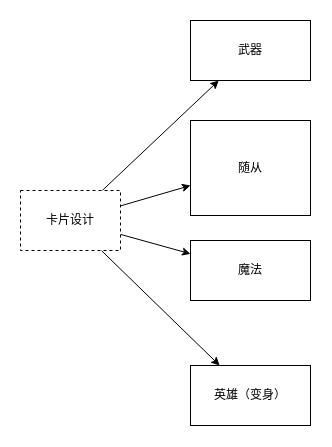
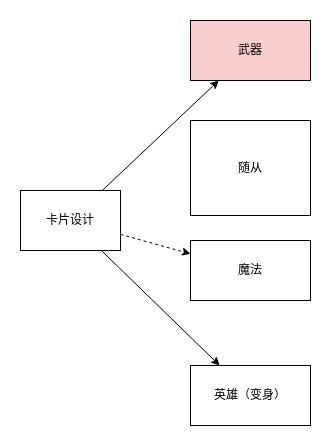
  <mxCell id="0" />
  <mxCell id="1" parent="0" />
- <mxCell id="2" value="" style="edgeStyle=none;html=1;" edge="1" parent="1" source="6" target="7"><mxGeometry relative="1" as="geometry" /></mxCell>
- <mxCell id="3" value="" style="edgeStyle=none;html=1;" edge="1" parent="1" source="6" target="8"><mxGeometry relative="1" as="geometry" /></mxCell>
+ <mxCell id="2" value="" style="edgeStyle=none;html=1;dashed=1;" edge="1" parent="1" source="6" target="7"><mxGeometry relative="1" as="geometry" /></mxCell>
  <mxCell id="4" value="" style="edgeStyle=none;html=1;" edge="1" parent="1" source="6" target="9"><mxGeometry relative="1" as="geometry" /></mxCell>
  <mxCell id="5" value="" style="edgeStyle=none;html=1;" edge="1" parent="1" source="6" target="10"><mxGeometry relative="1" as="geometry" /></mxCell>
- <mxCell id="6" value="卡片设计" style="rounded=0;whiteSpace=wrap;html=1;dashed=1;" vertex="1" parent="1"><mxGeometry x="20" y="190" width="100" height="60" as="geometry" /></mxCell>
+ <mxCell id="6" value="卡片设计" style="rounded=0;whiteSpace=wrap;html=1;" vertex="1" parent="1"><mxGeometry x="20" y="190" width="100" height="60" as="geometry" /></mxCell>
  <mxCell id="7" value="魔法" style="whiteSpace=wrap;html=1;rounded=0;" vertex="1" parent="1"><mxGeometry x="190" y="240" width="120" height="60" as="geometry" /></mxCell>
  <mxCell id="8" value="随从" style="whiteSpace=wrap;html=1;rounded=0;" vertex="1" parent="1"><mxGeometry x="190" y="120" width="120" height="95" as="geometry" /></mxCell>
  <mxCell id="9" value="英雄（变身）" style="whiteSpace=wrap;html=1;rounded=0;" vertex="1" parent="1"><mxGeometry x="190" y="365" width="120" height="60" as="geometry" /></mxCell>
- <mxCell id="10" value="武器" style="whiteSpace=wrap;html=1;rounded=0;" vertex="1" parent="1"><mxGeometry x="190" y="20" width="120" height="60" as="geometry" /></mxCell>
+ <mxCell id="10" value="武器" style="whiteSpace=wrap;html=1;rounded=0;fillColor=#f8cecc;" vertex="1" parent="1"><mxGeometry x="190" y="20" width="120" height="60" as="geometry" /></mxCell>
